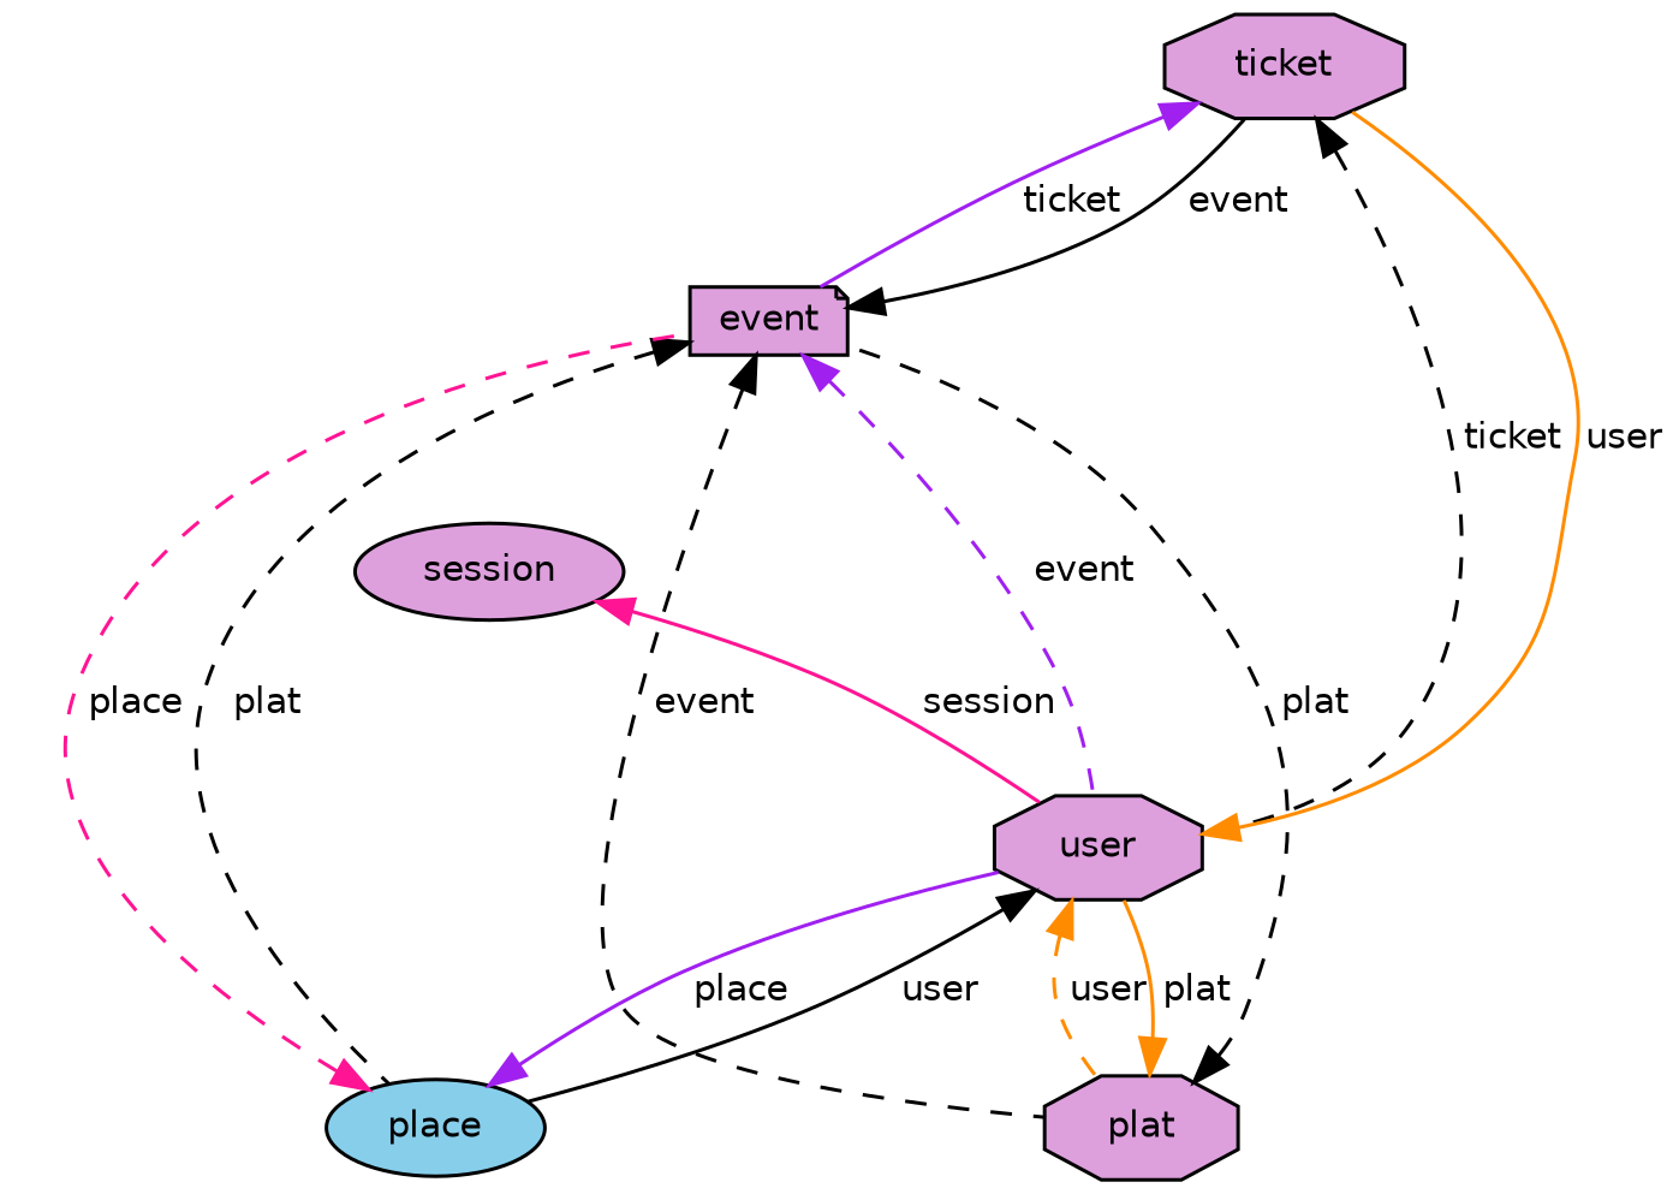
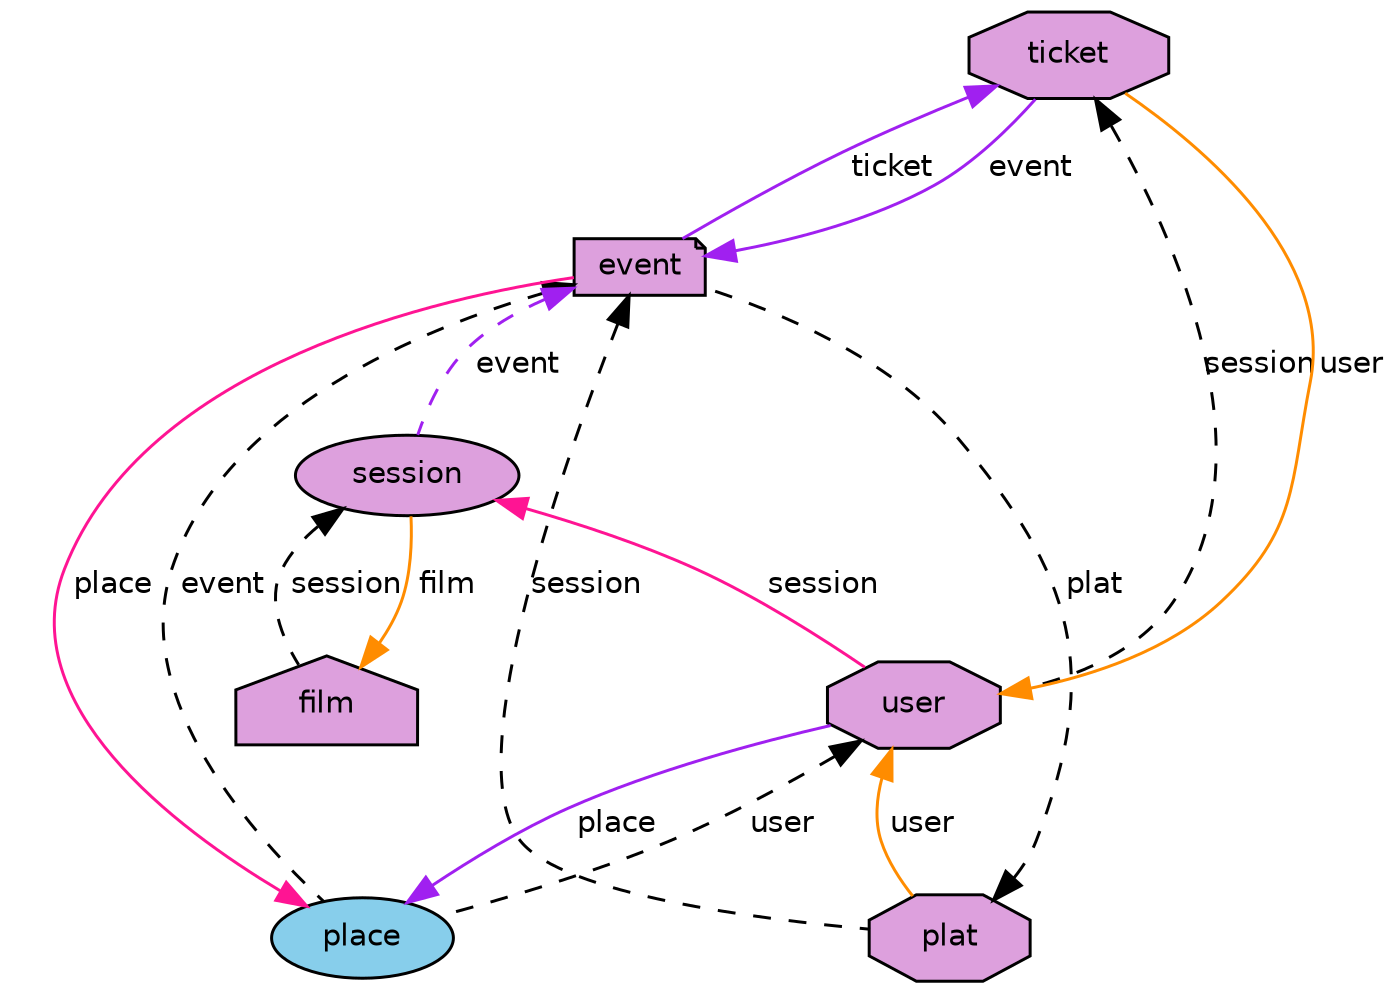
  digraph {
    node [color=black fillcolor=plum fontname=Helvetica fontsize=10 shape=octagon style=filled]
    edge [color=black dir=back fontname=Helvetica fontsize=10 labelfontname=Helvetica labelfontsize=10 style=solid]
    n1 [fontcolor=black height=0.2 label=ticket width=0.4]
    n2 [height=0.2 label=event shape=note width=0.4]
    n3 [height=0.2 label=user width=0.4]
    n4 [fillcolor=skyblue height=0.2 label=place shape=ellipse width=0.4]
    n5 [height=0.2 label=plat width=0.4]
    n6 [height=0.2 label=session shape=ellipse width=0.4]
+   n7 [height=0.2 label=film shape=house width=0.4]
    n1 -> n2 [color=purple label=" ticket"]
-   n1 -> n3 [label=" ticket" style=dashed]
-   n2 -> n1 [label=" event"]
-   n2 -> n4 [label=" plat" style=dashed]
-   n2 -> n5 [label=" event" style=dashed]
-   n2 -> n3 [color=purple label=" event" style=dashed]
+   n1 -> n3 [label=" session" style=dashed]
+   n2 -> n1 [color=purple label=" event"]
+   n2 -> n4 [label=" event" style=dashed]
+   n2 -> n5 [label=" session" style=dashed]
+   n2 -> n6 [color=purple label=" event" style=dashed]
    n3 -> n1 [color=darkorange label=" user"]
-   n3 -> n4 [label=" user"]
-   n3 -> n5 [color=darkorange label=" user" style=dashed]
-   n4 -> n2 [color=deeppink label=" place" style=dashed]
+   n3 -> n4 [label=" user" style=dashed]
+   n3 -> n5 [color=darkorange label=" user"]
+   n4 -> n2 [color=deeppink label=" place"]
    n4 -> n3 [color=purple label=" place"]
    n5 -> n2 [label=" plat" style=dashed]
-   n5 -> n3 [color=darkorange label=" plat"]
    n6 -> n3 [color=deeppink label=" session"]
+   n6 -> n7 [label=" session" style=dashed]
+   n7 -> n6 [color=darkorange label=" film"]
  }
